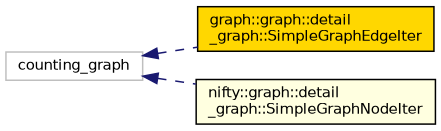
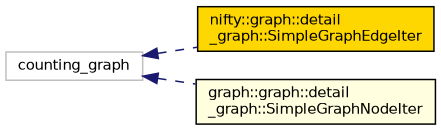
  digraph {
    rankdir=LR
    node [color=black fontname=Helvetica fontsize=10 shape=record style=filled]
    edge [color=midnightblue dir=back fontname=Helvetica fontsize=10 labelfontname=Helvetica labelfontsize=10 style=dashed]
    n1 [color=grey75 fillcolor=white height=0.2 label=counting_graph width=0.4]
-   n2 [fillcolor=gold height=0.2 label="graph::graph::detail\l_graph::SimpleGraphEdgeIter" width=0.4]
-   n3 [fillcolor=lightyellow height=0.2 label="nifty::graph::detail\l_graph::SimpleGraphNodeIter" width=0.4]
+   n2 [fillcolor=gold height=0.2 label="nifty::graph::detail\l_graph::SimpleGraphEdgeIter" width=0.4]
+   n3 [fillcolor=lightyellow height=0.2 label="graph::graph::detail\l_graph::SimpleGraphNodeIter" width=0.4]
    n1 -> n2
    n1 -> n3
  }
